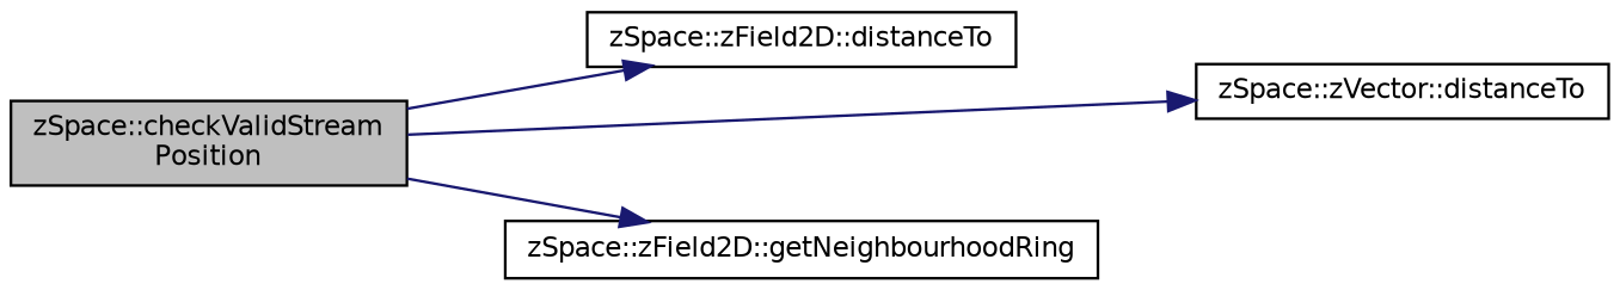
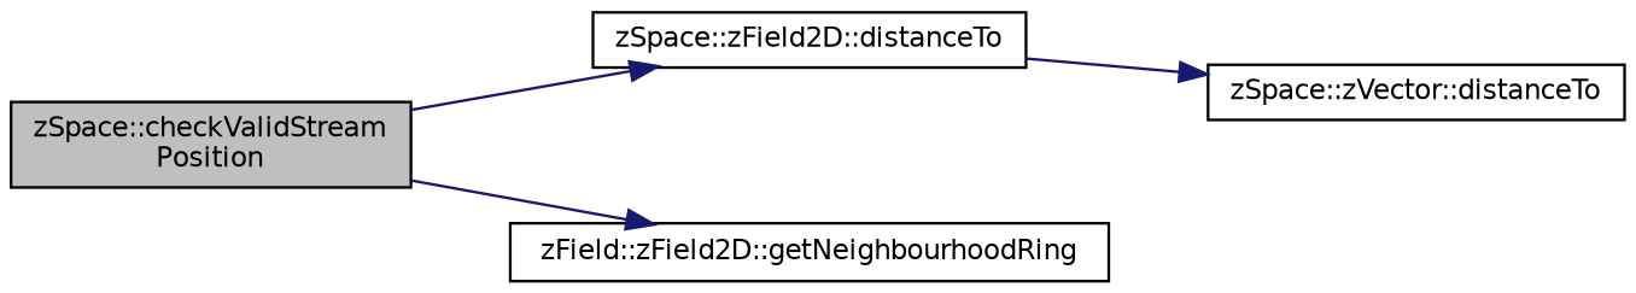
  digraph {
    rankdir=LR
    node [color=black fillcolor=white fontname=Helvetica fontsize=10 shape=record style=filled]
    edge [color=midnightblue fontname=Helvetica fontsize=10 labelfontname=Helvetica labelfontsize=10 style=solid]
    n1 [fillcolor=grey75 fontcolor=black height=0.2 label="zSpace::checkValidStream\lPosition" width=0.4]
    n2 [height=0.2 label="zSpace::zField2D::distanceTo" width=0.4]
    n3 [height=0.2 label="zSpace::zVector::distanceTo" width=0.4]
-   n4 [height=0.2 label="zSpace::zField2D::getNeighbourhoodRing" width=0.4]
+   n4 [height=0.2 label="zField::zField2D::getNeighbourhoodRing" width=0.4]
    n1 -> n2
-   n1 -> n3
+   n2 -> n3
    n1 -> n4
  }
